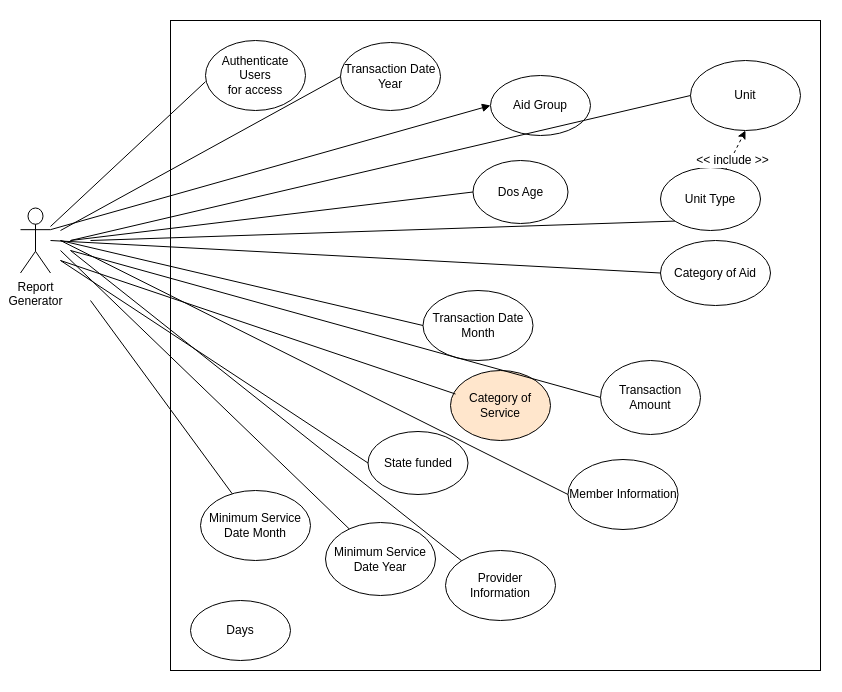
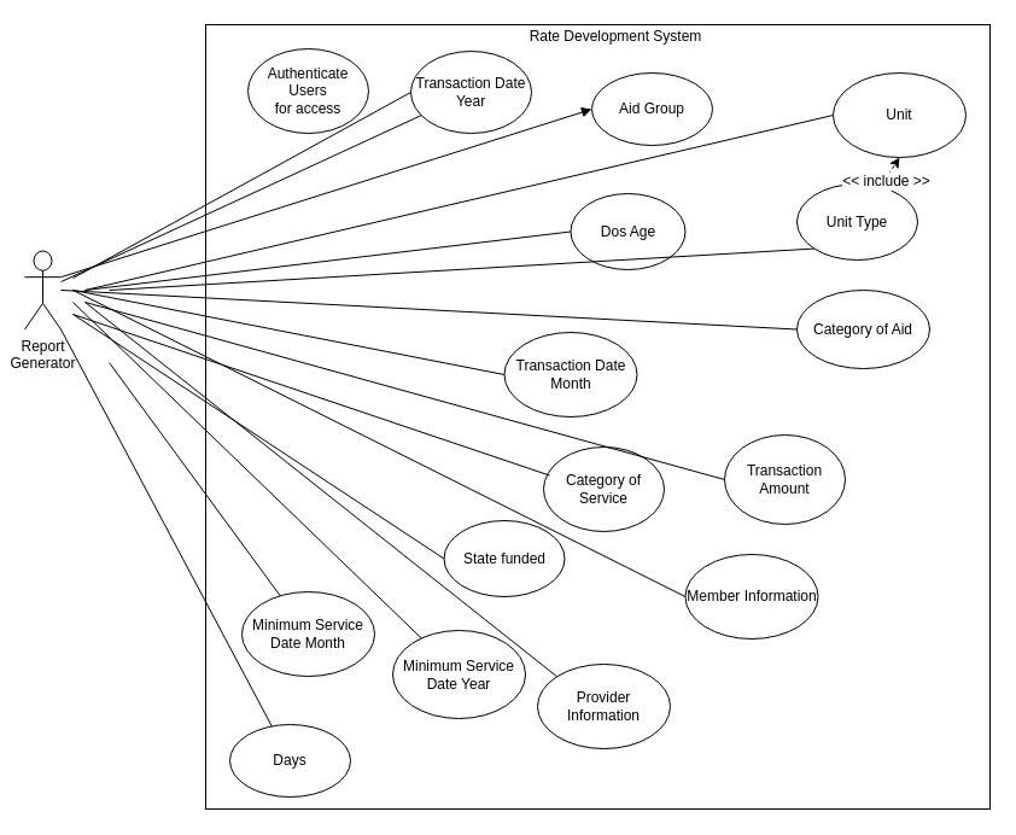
  <mxCell id="0" />
  <mxCell id="1" parent="0" />
  <mxCell id="2" value="" style="whiteSpace=wrap;html=1;aspect=fixed;" parent="1" vertex="1"><mxGeometry x="170" y="20" width="650" height="650" as="geometry" /></mxCell>
  <mxCell id="3" value="Report &lt;br&gt;Generator&lt;br&gt;&lt;br&gt;" style="shape=umlActor;verticalLabelPosition=bottom;labelBackgroundColor=#ffffff;verticalAlign=top;html=1;outlineConnect=0;" parent="1" vertex="1"><mxGeometry x="20" y="207.5" width="30" height="65" as="geometry" /></mxCell>
  <mxCell id="4" value="Authenticate Users&lt;br&gt;for access&lt;br&gt;" style="ellipse;whiteSpace=wrap;html=1;" parent="1" vertex="1"><mxGeometry x="205" y="40" width="100" height="70" as="geometry" /></mxCell>
- <mxCell id="6" value="" style="endArrow=none;html=1;entryX=0;entryY=0.588;entryDx=0;entryDy=0;entryPerimeter=0;" edge="1" parent="1" source="3" target="4"><mxGeometry width="50" height="50" relative="1" as="geometry"><mxPoint x="70" y="660" as="sourcePoint" /><mxPoint x="120" y="610" as="targetPoint" /></mxGeometry></mxCell>
+ <mxCell id="5" value="Rate Development System" style="text;html=1;strokeColor=none;fillColor=none;align=center;verticalAlign=middle;whiteSpace=wrap;rounded=0;" vertex="1" parent="1"><mxGeometry x="390" y="20" width="240" height="20" as="geometry" /></mxCell>
+ <mxCell id="6" value="" style="endArrow=none;html=1;" edge="1" parent="1" source="3" target="7"><mxGeometry width="50" height="50" relative="1" as="geometry"><mxPoint x="70" y="660" as="sourcePoint" /><mxPoint x="120" y="610" as="targetPoint" /></mxGeometry></mxCell>
  <mxCell id="7" value="Transaction Date Year" style="ellipse;whiteSpace=wrap;html=1;" vertex="1" parent="1"><mxGeometry x="340" y="42" width="100" height="68" as="geometry" /></mxCell>
  <mxCell id="8" value="Category of Aid" style="ellipse;whiteSpace=wrap;html=1;" vertex="1" parent="1"><mxGeometry x="660" y="240" width="110" height="65" as="geometry" /></mxCell>
  <mxCell id="9" value="Transaction Amount" style="ellipse;whiteSpace=wrap;html=1;" vertex="1" parent="1"><mxGeometry x="600" y="360" width="100" height="74" as="geometry" /></mxCell>
- <mxCell id="10" value="Transaction Date Month" style="ellipse;whiteSpace=wrap;html=1;" vertex="1" parent="1"><mxGeometry x="422.5" y="290" width="110" height="70" as="geometry" /></mxCell>
+ <mxCell id="10" value="Transaction Date Month" style="ellipse;whiteSpace=wrap;html=1;" vertex="1" parent="1"><mxGeometry x="417.5" y="275" width="110" height="70" as="geometry" /></mxCell>
  <mxCell id="11" value="Minimum Service Date Year&lt;br&gt;" style="ellipse;whiteSpace=wrap;html=1;" vertex="1" parent="1"><mxGeometry x="325" y="522" width="110" height="73" as="geometry" /></mxCell>
  <mxCell id="12" value="Minimum Service Date Month" style="ellipse;whiteSpace=wrap;html=1;" vertex="1" parent="1"><mxGeometry x="200" y="490" width="110" height="70" as="geometry" /></mxCell>
- <mxCell id="13" value="Aid Group" style="ellipse;whiteSpace=wrap;html=1;" vertex="1" parent="1"><mxGeometry x="490" y="75" width="100" height="60" as="geometry" /></mxCell>
+ <mxCell id="13" value="Aid Group" style="ellipse;whiteSpace=wrap;html=1;" vertex="1" parent="1"><mxGeometry x="490" y="60" width="100" height="60" as="geometry" /></mxCell>
  <mxCell id="14" value="Dos Age" style="ellipse;whiteSpace=wrap;html=1;" vertex="1" parent="1"><mxGeometry x="472.5" y="160" width="95" height="63" as="geometry" /></mxCell>
- <mxCell id="15" value="Category of Service" style="ellipse;whiteSpace=wrap;html=1;fillColor=#ffe6cc;" vertex="1" parent="1"><mxGeometry x="450" y="370" width="100" height="70" as="geometry" /></mxCell>
+ <mxCell id="15" value="Category of Service" style="ellipse;whiteSpace=wrap;html=1;" vertex="1" parent="1"><mxGeometry x="450" y="370" width="100" height="70" as="geometry" /></mxCell>
  <mxCell id="16" value="State funded" style="ellipse;whiteSpace=wrap;html=1;" vertex="1" parent="1"><mxGeometry x="367.5" y="431" width="100" height="63" as="geometry" /></mxCell>
- <mxCell id="17" value="Unit Type" style="ellipse;whiteSpace=wrap;html=1;" vertex="1" parent="1"><mxGeometry x="660" y="167" width="100" height="63" as="geometry" /></mxCell>
+ <mxCell id="17" value="Unit Type" style="ellipse;whiteSpace=wrap;html=1;" vertex="1" parent="1"><mxGeometry x="660" y="152" width="100" height="63" as="geometry" /></mxCell>
  <mxCell id="18" value="Unit" style="ellipse;whiteSpace=wrap;html=1;" vertex="1" parent="1"><mxGeometry x="690" y="60" width="110" height="70" as="geometry" /></mxCell>
  <mxCell id="19" value="Days" style="ellipse;whiteSpace=wrap;html=1;" vertex="1" parent="1"><mxGeometry x="190" y="600" width="100" height="60" as="geometry" /></mxCell>
  <mxCell id="20" value="Member Information" style="ellipse;whiteSpace=wrap;html=1;" vertex="1" parent="1"><mxGeometry x="567.5" y="459" width="110" height="70" as="geometry" /></mxCell>
  <mxCell id="21" value="Provider Information" style="ellipse;whiteSpace=wrap;html=1;" vertex="1" parent="1"><mxGeometry x="445" y="550" width="110" height="70" as="geometry" /></mxCell>
  <mxCell id="22" value="" style="endArrow=none;html=1;entryX=0;entryY=0.5;entryDx=0;entryDy=0;" edge="1" parent="1" target="7"><mxGeometry width="50" height="50" relative="1" as="geometry"><mxPoint x="60" y="230" as="sourcePoint" /><mxPoint x="40" y="690" as="targetPoint" /></mxGeometry></mxCell>
  <mxCell id="23" value="" style="endArrow=none;html=1;entryX=0;entryY=0.5;entryDx=0;entryDy=0;" edge="1" parent="1" target="10"><mxGeometry width="50" height="50" relative="1" as="geometry"><mxPoint x="60" y="240" as="sourcePoint" /><mxPoint x="40" y="690" as="targetPoint" /></mxGeometry></mxCell>
  <mxCell id="24" value="" style="endArrow=none;html=1;" edge="1" parent="1" target="11"><mxGeometry width="50" height="50" relative="1" as="geometry"><mxPoint x="60" y="250" as="sourcePoint" /><mxPoint x="40" y="690" as="targetPoint" /></mxGeometry></mxCell>
  <mxCell id="25" value="" style="endArrow=none;html=1;" edge="1" parent="1" target="12"><mxGeometry width="50" height="50" relative="1" as="geometry"><mxPoint x="90" y="300" as="sourcePoint" /><mxPoint x="40" y="690" as="targetPoint" /></mxGeometry></mxCell>
  <mxCell id="26" value="" style="endArrow=block;html=1;entryX=0;entryY=0.5;entryDx=0;entryDy=0;exitX=1;exitY=0.333;exitDx=0;exitDy=0;exitPerimeter=0;" edge="1" parent="1" source="3" target="13"><mxGeometry width="50" height="50" relative="1" as="geometry"><mxPoint x="100" y="200" as="sourcePoint" /><mxPoint x="40" y="690" as="targetPoint" /></mxGeometry></mxCell>
  <mxCell id="27" value="" style="endArrow=classic;html=1;entryX=0.5;entryY=1;entryDx=0;entryDy=0;dashed=1;" edge="1" parent="1" source="17" target="18"><mxGeometry width="50" height="50" relative="1" as="geometry"><mxPoint x="-10" y="740" as="sourcePoint" /><mxPoint x="40" y="690" as="targetPoint" /></mxGeometry></mxCell>
  <mxCell id="28" value="&amp;lt;&amp;lt; include &amp;gt;&amp;gt;" style="text;html=1;resizable=0;points=[];align=center;verticalAlign=middle;labelBackgroundColor=#ffffff;" vertex="1" connectable="0" parent="27"><mxGeometry x="-0.508" y="-1" relative="1" as="geometry"><mxPoint as="offset" /></mxGeometry></mxCell>
  <mxCell id="29" value="" style="endArrow=none;html=1;entryX=0;entryY=0.5;entryDx=0;entryDy=0;rounded=0;" edge="1" parent="1" target="14"><mxGeometry width="50" height="50" relative="1" as="geometry"><mxPoint x="70" y="240" as="sourcePoint" /><mxPoint x="40" y="690" as="targetPoint" /></mxGeometry></mxCell>
  <mxCell id="30" value="" style="endArrow=none;html=1;entryX=0;entryY=0.5;entryDx=0;entryDy=0;" edge="1" parent="1" target="8"><mxGeometry width="50" height="50" relative="1" as="geometry"><mxPoint x="50" y="240" as="sourcePoint" /><mxPoint x="40" y="690" as="targetPoint" /></mxGeometry></mxCell>
+ <mxCell id="31" value="" style="endArrow=none;html=1;entryX=1;entryY=1;entryDx=0;entryDy=0;entryPerimeter=0;" edge="1" parent="1" source="19" target="3"><mxGeometry width="50" height="50" relative="1" as="geometry"><mxPoint x="-10" y="740" as="sourcePoint" /><mxPoint x="40" y="690" as="targetPoint" /></mxGeometry></mxCell>
  <mxCell id="32" value="" style="endArrow=none;html=1;entryX=0;entryY=0.5;entryDx=0;entryDy=0;" edge="1" parent="1" target="16"><mxGeometry width="50" height="50" relative="1" as="geometry"><mxPoint x="60" y="260" as="sourcePoint" /><mxPoint x="40" y="690" as="targetPoint" /></mxGeometry></mxCell>
  <mxCell id="33" value="" style="endArrow=none;html=1;entryX=0;entryY=1;entryDx=0;entryDy=0;" edge="1" parent="1" target="17"><mxGeometry width="50" height="50" relative="1" as="geometry"><mxPoint x="90" y="240" as="sourcePoint" /><mxPoint x="40" y="690" as="targetPoint" /></mxGeometry></mxCell>
  <mxCell id="34" value="" style="endArrow=none;html=1;entryX=0.05;entryY=0.336;entryDx=0;entryDy=0;entryPerimeter=0;" edge="1" parent="1" target="15"><mxGeometry width="50" height="50" relative="1" as="geometry"><mxPoint x="60" y="260" as="sourcePoint" /><mxPoint x="40" y="690" as="targetPoint" /></mxGeometry></mxCell>
  <mxCell id="35" value="" style="endArrow=none;html=1;entryX=0;entryY=0.5;entryDx=0;entryDy=0;" edge="1" parent="1" target="9"><mxGeometry width="50" height="50" relative="1" as="geometry"><mxPoint x="70" y="250" as="sourcePoint" /><mxPoint x="40" y="690" as="targetPoint" /></mxGeometry></mxCell>
  <mxCell id="36" value="" style="endArrow=none;html=1;entryX=0;entryY=0.5;entryDx=0;entryDy=0;" edge="1" parent="1" target="18"><mxGeometry width="50" height="50" relative="1" as="geometry"><mxPoint x="70" y="240" as="sourcePoint" /><mxPoint x="40" y="690" as="targetPoint" /></mxGeometry></mxCell>
  <mxCell id="37" value="" style="endArrow=none;html=1;entryX=0;entryY=0.5;entryDx=0;entryDy=0;" edge="1" parent="1" target="20"><mxGeometry width="50" height="50" relative="1" as="geometry"><mxPoint x="60" y="240" as="sourcePoint" /><mxPoint x="40" y="690" as="targetPoint" /></mxGeometry></mxCell>
  <mxCell id="38" value="" style="endArrow=none;html=1;entryX=0;entryY=0;entryDx=0;entryDy=0;" edge="1" parent="1" target="21"><mxGeometry width="50" height="50" relative="1" as="geometry"><mxPoint x="70" y="250" as="sourcePoint" /><mxPoint x="40" y="690" as="targetPoint" /></mxGeometry></mxCell>
